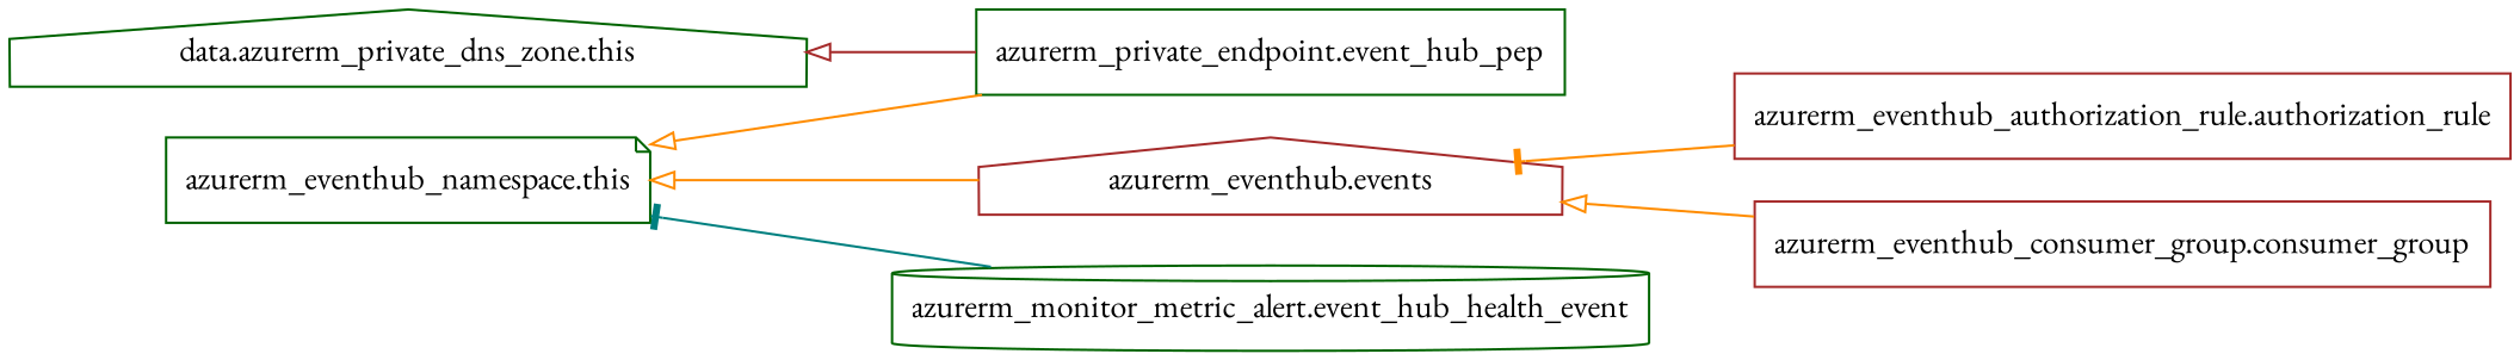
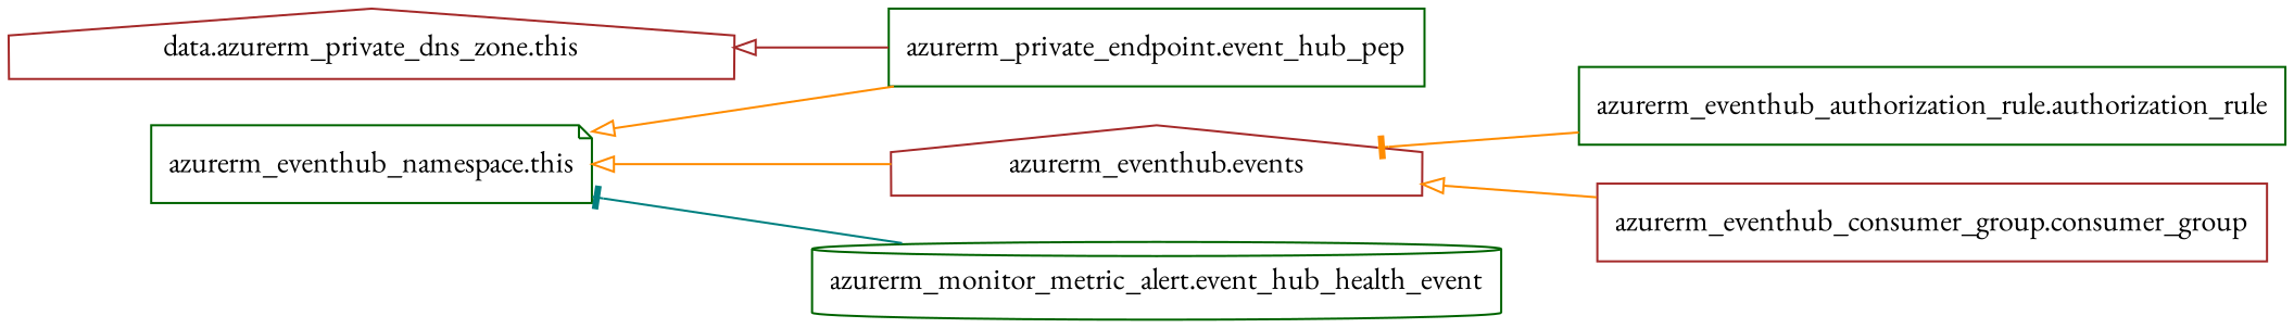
  digraph {
    fontname="EB Garamond"
    rankdir=RL
    node [color=darkgreen fontname="EB Garamond" shape=box]
    edge [arrowhead=onormal color=darkorange fontname="EB Garamond"]
-   n1 [label="data.azurerm_private_dns_zone.this" shape=house]
+   n1 [color=brown label="data.azurerm_private_dns_zone.this" shape=house]
    n2 [color=brown label="azurerm_eventhub.events" shape=house]
    n3 [label="azurerm_eventhub_namespace.this" shape=note]
-   n4 [color=brown label="azurerm_eventhub_authorization_rule.authorization_rule"]
+   n4 [label="azurerm_eventhub_authorization_rule.authorization_rule"]
    n5 [color=brown label="azurerm_eventhub_consumer_group.consumer_group"]
    n6 [label="azurerm_monitor_metric_alert.event_hub_health_event" shape=cylinder]
    n7 [label="azurerm_private_endpoint.event_hub_pep"]
    n2 -> n3
    n4 -> n2 [arrowhead=tee]
    n5 -> n2
    n6 -> n3 [arrowhead=tee color=teal]
    n7 -> n1 [color=brown]
    n7 -> n3
  }
